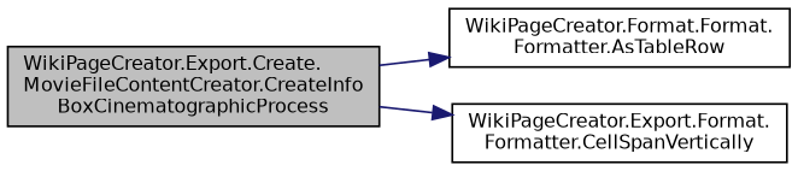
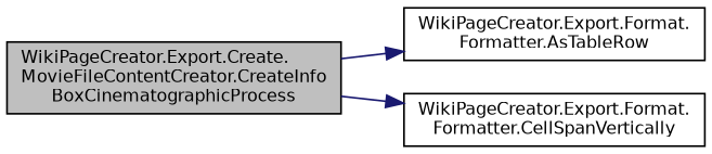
  digraph {
    rankdir=LR
    node [color=black fillcolor=white fontname=Helvetica fontsize=10 shape=record style=filled]
    edge [color=midnightblue fontname=Helvetica fontsize=10 labelfontname=Helvetica labelfontsize=10 style=solid]
    n1 [fillcolor=grey75 fontcolor=black height=0.2 label="WikiPageCreator.Export.Create.\lMovieFileContentCreator.CreateInfo\lBoxCinematographicProcess" width=0.4]
-   n2 [height=0.2 label="WikiPageCreator.Format.Format.\lFormatter.AsTableRow" width=0.4]
+   n2 [height=0.2 label="WikiPageCreator.Export.Format.\lFormatter.AsTableRow" width=0.4]
    n3 [height=0.2 label="WikiPageCreator.Export.Format.\lFormatter.CellSpanVertically" width=0.4]
    n1 -> n2
    n1 -> n3
  }
